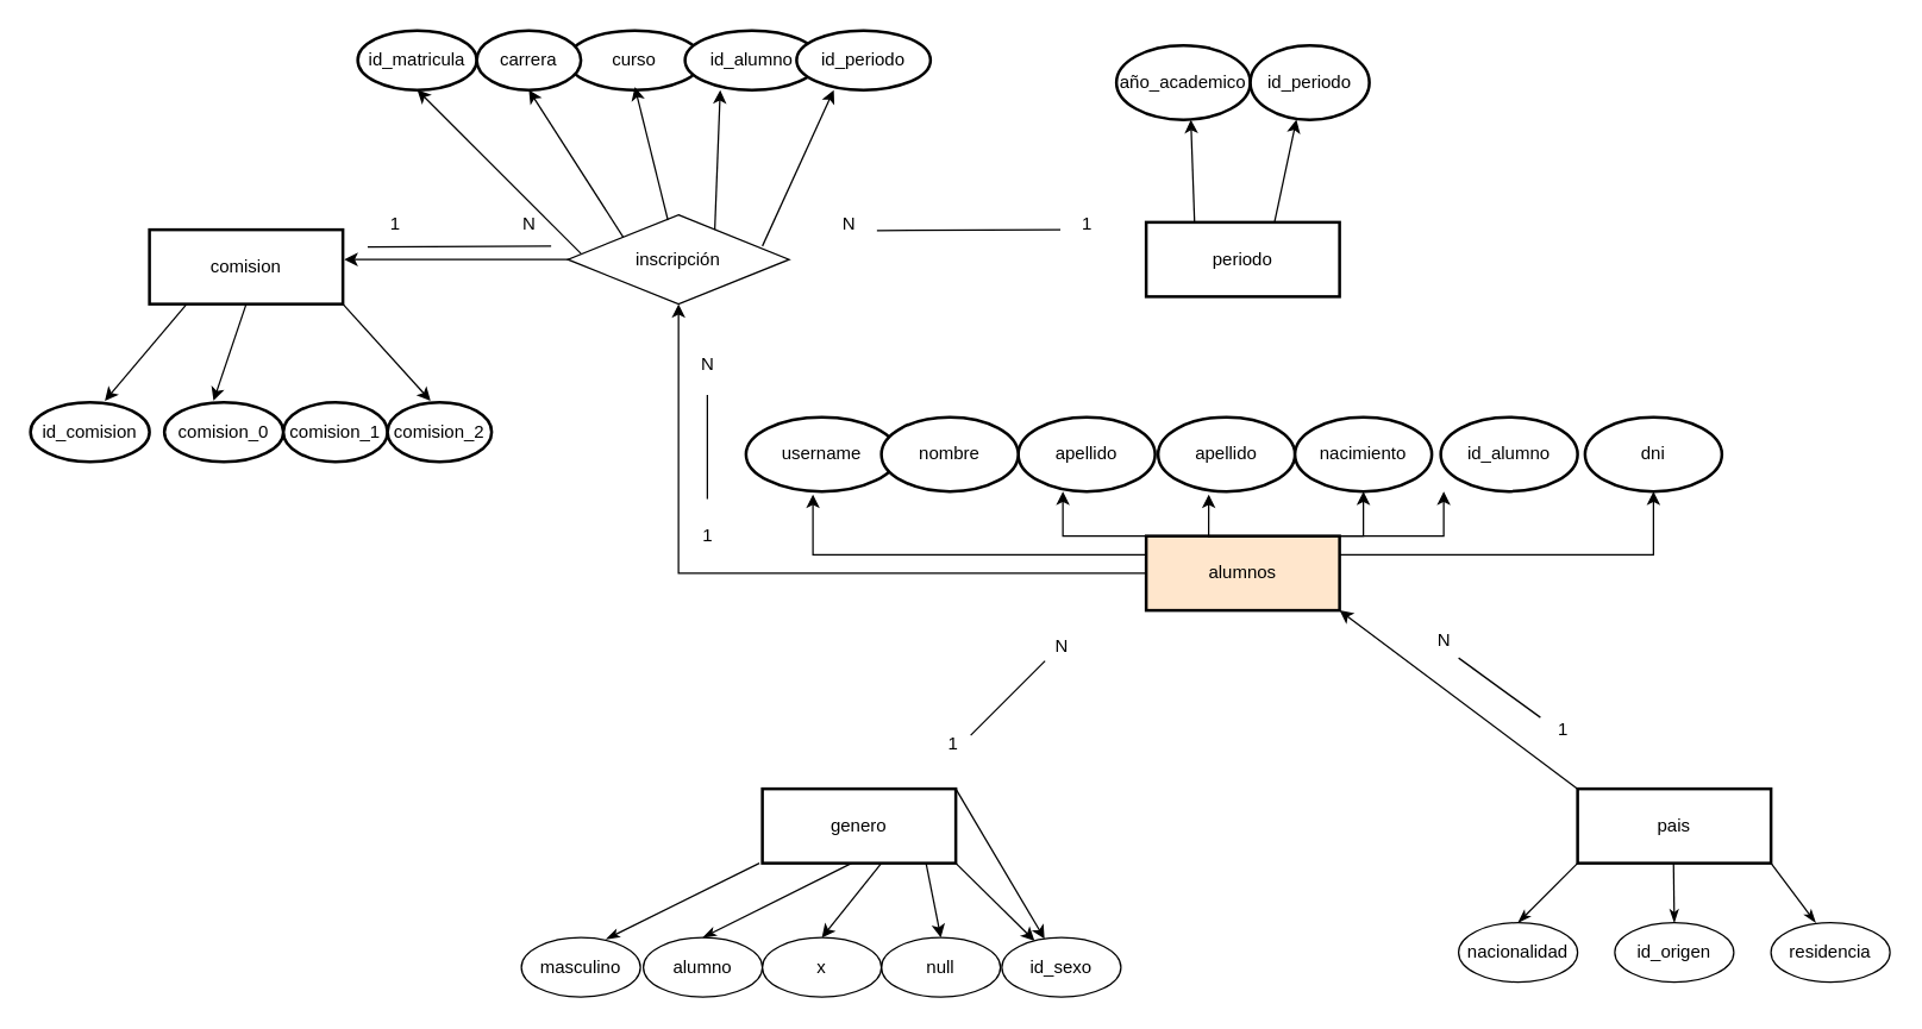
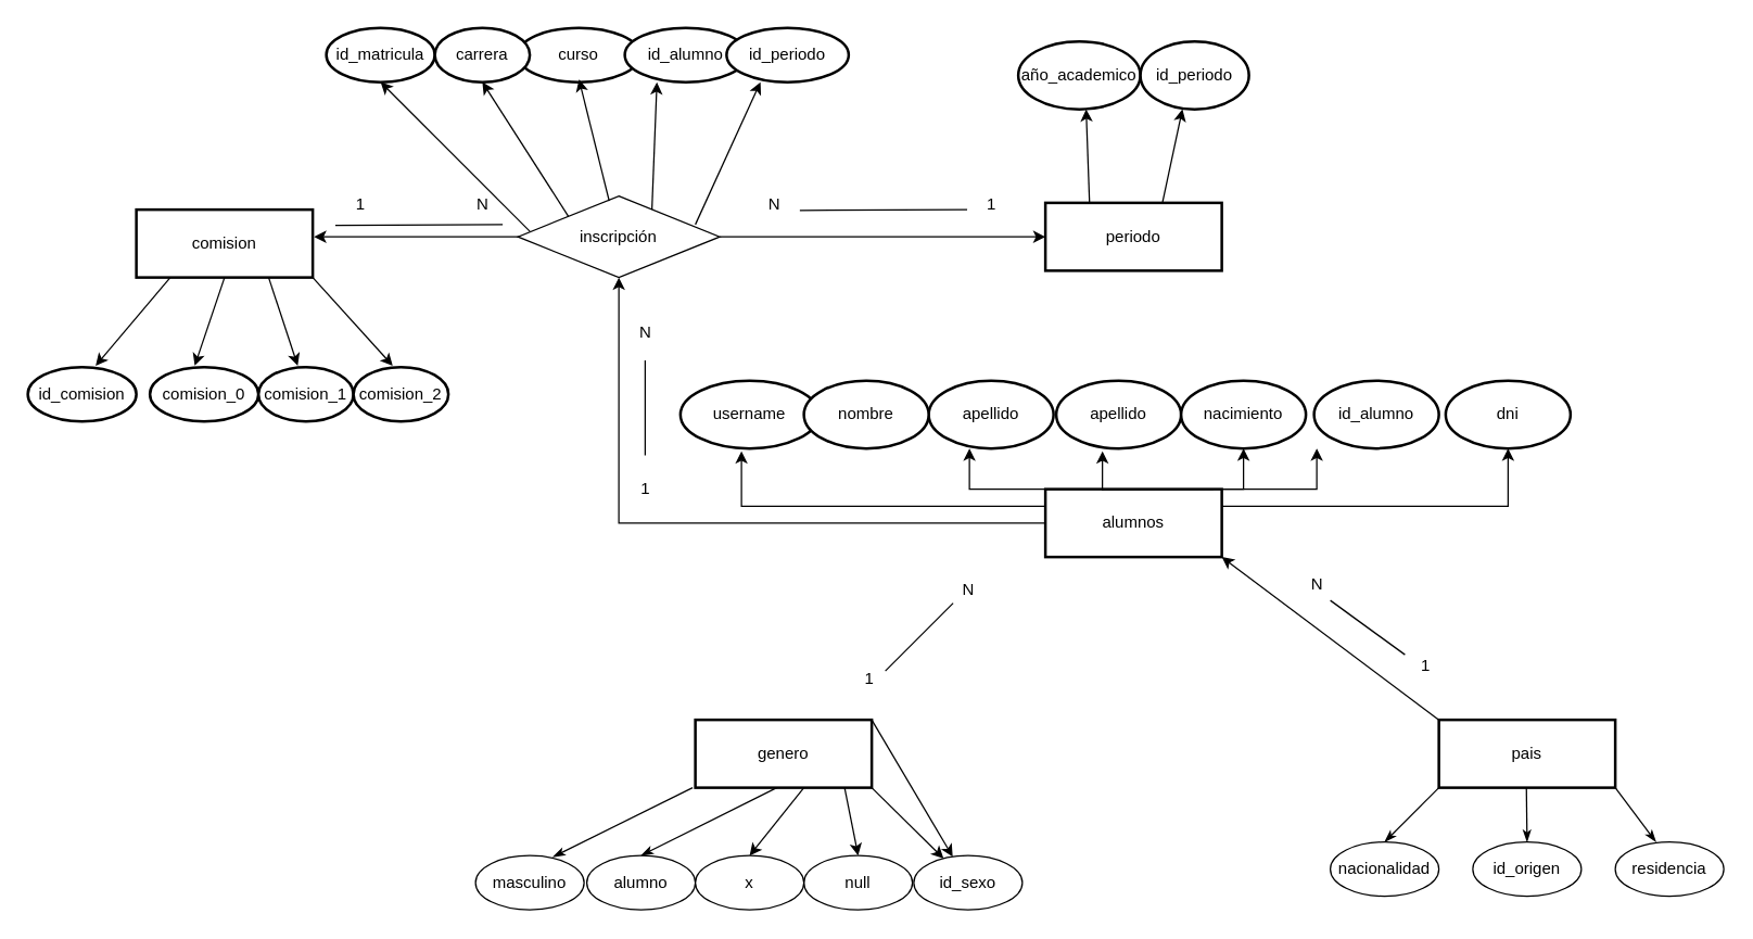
  <mxCell id="0" />
  <mxCell id="1" parent="0" />
  <mxCell id="2" style="edgeStyle=orthogonalEdgeStyle;rounded=0;orthogonalLoop=1;jettySize=auto;html=1;exitX=0.25;exitY=0;exitDx=0;exitDy=0;" parent="1" source="8" edge="1"><mxGeometry relative="1" as="geometry"><mxPoint x="714" y="330" as="targetPoint" /><Array as="points"><mxPoint x="714" y="360" /></Array></mxGeometry></mxCell>
  <mxCell id="3" style="edgeStyle=orthogonalEdgeStyle;rounded=0;orthogonalLoop=1;jettySize=auto;html=1;exitX=1;exitY=0;exitDx=0;exitDy=0;" parent="1" source="8" edge="1"><mxGeometry relative="1" as="geometry"><mxPoint x="970" y="330" as="targetPoint" /><Array as="points"><mxPoint x="970" y="360" /></Array></mxGeometry></mxCell>
  <mxCell id="4" style="edgeStyle=orthogonalEdgeStyle;rounded=0;orthogonalLoop=1;jettySize=auto;html=1;entryX=0.5;entryY=1;entryDx=0;entryDy=0;" parent="1" source="8" target="42" edge="1"><mxGeometry relative="1" as="geometry"><mxPoint x="447" y="204" as="targetPoint" /></mxGeometry></mxCell>
  <mxCell id="5" style="edgeStyle=orthogonalEdgeStyle;rounded=0;orthogonalLoop=1;jettySize=auto;html=1;exitX=1;exitY=0;exitDx=0;exitDy=0;entryX=0.5;entryY=1;entryDx=0;entryDy=0;" parent="1" source="8" target="59" edge="1"><mxGeometry relative="1" as="geometry" /></mxCell>
  <mxCell id="6" style="edgeStyle=orthogonalEdgeStyle;rounded=0;orthogonalLoop=1;jettySize=auto;html=1;exitX=1;exitY=0.25;exitDx=0;exitDy=0;entryX=0.5;entryY=1;entryDx=0;entryDy=0;" edge="1" parent="1" source="8" target="14"><mxGeometry relative="1" as="geometry" /></mxCell>
  <mxCell id="7" style="edgeStyle=orthogonalEdgeStyle;rounded=0;orthogonalLoop=1;jettySize=auto;html=1;exitX=0;exitY=0.25;exitDx=0;exitDy=0;entryX=0.441;entryY=1.04;entryDx=0;entryDy=0;entryPerimeter=0;" edge="1" parent="1" source="8" target="9"><mxGeometry relative="1" as="geometry" /></mxCell>
- <mxCell id="8" value="alumnos" style="rounded=0;whiteSpace=wrap;html=1;strokeWidth=2;fillColor=#ffe6cc;" parent="1" vertex="1"><mxGeometry x="770" y="360" width="130" height="50" as="geometry" /></mxCell>
+ <mxCell id="8" value="alumnos" style="rounded=0;whiteSpace=wrap;html=1;strokeWidth=2;" parent="1" vertex="1"><mxGeometry x="770" y="360" width="130" height="50" as="geometry" /></mxCell>
  <mxCell id="9" value="username" style="ellipse;whiteSpace=wrap;html=1;strokeWidth=2;" parent="1" vertex="1"><mxGeometry x="501" y="280" width="102" height="50" as="geometry" /></mxCell>
  <mxCell id="10" value="apellido" style="ellipse;whiteSpace=wrap;html=1;strokeWidth=2;" parent="1" vertex="1"><mxGeometry x="684" y="280" width="92" height="50" as="geometry" /></mxCell>
  <mxCell id="11" style="edgeStyle=orthogonalEdgeStyle;rounded=0;orthogonalLoop=1;jettySize=auto;html=1;entryX=0.37;entryY=1.04;entryDx=0;entryDy=0;entryPerimeter=0;" parent="1" target="12" edge="1"><mxGeometry relative="1" as="geometry"><mxPoint x="894" y="360" as="sourcePoint" /></mxGeometry></mxCell>
  <mxCell id="12" value="apellido" style="ellipse;whiteSpace=wrap;html=1;strokeWidth=2;" parent="1" vertex="1"><mxGeometry x="778" y="280" width="92" height="50" as="geometry" /></mxCell>
  <mxCell id="13" value="id_alumno" style="ellipse;whiteSpace=wrap;html=1;strokeWidth=2;" parent="1" vertex="1"><mxGeometry x="968" y="280" width="92" height="50" as="geometry" /></mxCell>
  <mxCell id="14" value="dni" style="ellipse;whiteSpace=wrap;html=1;strokeWidth=2;" parent="1" vertex="1"><mxGeometry x="1065" y="280" width="92" height="50" as="geometry" /></mxCell>
  <mxCell id="15" value="pais" style="rounded=0;whiteSpace=wrap;html=1;strokeWidth=2;" parent="1" vertex="1"><mxGeometry x="1060" y="530" width="130" height="50" as="geometry" /></mxCell>
  <mxCell id="16" value="genero" style="rounded=0;whiteSpace=wrap;html=1;strokeWidth=2;" parent="1" vertex="1"><mxGeometry x="512" y="530" width="130" height="50" as="geometry" /></mxCell>
  <mxCell id="17" value="" style="endArrow=none;html=1;rounded=0;startArrow=classicThin;startFill=1;exitX=0.713;exitY=0.025;exitDx=0;exitDy=0;exitPerimeter=0;" parent="1" edge="1" source="18"><mxGeometry width="50" height="50" relative="1" as="geometry"><mxPoint x="460" y="620" as="sourcePoint" /><mxPoint x="510" y="580" as="targetPoint" /></mxGeometry></mxCell>
  <mxCell id="18" value="masculino" style="ellipse;whiteSpace=wrap;html=1;" parent="1" vertex="1"><mxGeometry x="350" y="630" width="80" height="40" as="geometry" /></mxCell>
  <mxCell id="19" value="alumno" style="ellipse;whiteSpace=wrap;html=1;" parent="1" vertex="1"><mxGeometry x="432" y="630" width="80" height="40" as="geometry" /></mxCell>
  <mxCell id="20" value="" style="endArrow=none;html=1;rounded=0;startArrow=classicThin;startFill=1;exitX=0.5;exitY=0;exitDx=0;exitDy=0;" parent="1" edge="1" source="19"><mxGeometry width="50" height="50" relative="1" as="geometry"><mxPoint x="572" y="630" as="sourcePoint" /><mxPoint x="572" y="580" as="targetPoint" /></mxGeometry></mxCell>
  <mxCell id="21" value="null" style="ellipse;whiteSpace=wrap;html=1;" parent="1" vertex="1"><mxGeometry x="592" y="630" width="80" height="40" as="geometry" /></mxCell>
  <mxCell id="22" value="" style="endArrow=none;html=1;rounded=0;startArrow=classicThin;startFill=1;" parent="1" edge="1"><mxGeometry width="50" height="50" relative="1" as="geometry"><mxPoint x="1125" y="620" as="sourcePoint" /><mxPoint x="1124.5" y="580" as="targetPoint" /></mxGeometry></mxCell>
  <mxCell id="23" value="id_origen" style="ellipse;whiteSpace=wrap;html=1;" parent="1" vertex="1"><mxGeometry x="1085" y="620" width="80" height="40" as="geometry" /></mxCell>
  <mxCell id="24" value="" style="endArrow=none;html=1;rounded=0;startArrow=classicThin;startFill=1;" parent="1" edge="1"><mxGeometry width="50" height="50" relative="1" as="geometry"><mxPoint x="1020" y="620" as="sourcePoint" /><mxPoint x="1060" y="580" as="targetPoint" /></mxGeometry></mxCell>
  <mxCell id="25" value="nacionalidad" style="ellipse;whiteSpace=wrap;html=1;" parent="1" vertex="1"><mxGeometry x="980" y="620" width="80" height="40" as="geometry" /></mxCell>
  <mxCell id="26" value="" style="endArrow=none;html=1;rounded=0;startArrow=classicThin;startFill=1;" parent="1" edge="1"><mxGeometry width="50" height="50" relative="1" as="geometry"><mxPoint x="1220" y="620" as="sourcePoint" /><mxPoint x="1190" y="580" as="targetPoint" /></mxGeometry></mxCell>
  <mxCell id="27" value="residencia" style="ellipse;whiteSpace=wrap;html=1;" parent="1" vertex="1"><mxGeometry x="1190" y="620" width="80" height="40" as="geometry" /></mxCell>
  <mxCell id="28" value="" style="endArrow=classic;html=1;rounded=0;exitX=1;exitY=0;exitDx=0;exitDy=0;" parent="1" source="16" target="74" edge="1"><mxGeometry width="50" height="50" relative="1" as="geometry"><mxPoint x="670" y="530" as="sourcePoint" /><mxPoint x="720" y="480" as="targetPoint" /></mxGeometry></mxCell>
  <mxCell id="29" value="" style="endArrow=classic;html=1;rounded=0;entryX=1;entryY=1;entryDx=0;entryDy=0;" parent="1" target="8" edge="1"><mxGeometry width="50" height="50" relative="1" as="geometry"><mxPoint x="1060" y="530" as="sourcePoint" /><mxPoint x="1160" y="410" as="targetPoint" /></mxGeometry></mxCell>
  <mxCell id="30" value="" style="endArrow=none;html=1;rounded=0;" parent="1" edge="1"><mxGeometry width="50" height="50" relative="1" as="geometry"><mxPoint x="652" y="494" as="sourcePoint" /><mxPoint x="702" y="444" as="targetPoint" /></mxGeometry></mxCell>
  <mxCell id="31" value="" style="endArrow=none;html=1;rounded=0;" parent="1" edge="1"><mxGeometry width="50" height="50" relative="1" as="geometry"><mxPoint x="980" y="442" as="sourcePoint" /><mxPoint x="1035" y="482" as="targetPoint" /></mxGeometry></mxCell>
  <mxCell id="32" value="1" style="text;html=1;align=center;verticalAlign=middle;resizable=0;points=[];autosize=1;strokeColor=none;fillColor=none;" parent="1" vertex="1"><mxGeometry x="625" y="485" width="30" height="30" as="geometry" /></mxCell>
  <mxCell id="33" value="N" style="text;html=1;align=center;verticalAlign=middle;resizable=0;points=[];autosize=1;strokeColor=none;fillColor=none;" parent="1" vertex="1"><mxGeometry x="698" y="419" width="30" height="30" as="geometry" /></mxCell>
  <mxCell id="34" value="1" style="text;html=1;align=center;verticalAlign=middle;resizable=0;points=[];autosize=1;strokeColor=none;fillColor=none;" parent="1" vertex="1"><mxGeometry x="1035" y="475" width="30" height="30" as="geometry" /></mxCell>
  <mxCell id="35" value="N" style="text;html=1;align=center;verticalAlign=middle;resizable=0;points=[];autosize=1;strokeColor=none;fillColor=none;" parent="1" vertex="1"><mxGeometry x="955" y="415" width="30" height="30" as="geometry" /></mxCell>
  <mxCell id="36" style="edgeStyle=orthogonalEdgeStyle;rounded=0;orthogonalLoop=1;jettySize=auto;html=1;exitX=0;exitY=0.5;exitDx=0;exitDy=0;fontSize=12;" parent="1" edge="1"><mxGeometry relative="1" as="geometry"><mxPoint x="383" y="174" as="sourcePoint" /><mxPoint x="231" y="174" as="targetPoint" /></mxGeometry></mxCell>
  <mxCell id="37" value="id_matricula" style="ellipse;whiteSpace=wrap;html=1;strokeWidth=2;" parent="1" vertex="1"><mxGeometry x="240" y="20" width="80" height="40" as="geometry" /></mxCell>
  <mxCell id="38" value="curso" style="ellipse;whiteSpace=wrap;html=1;strokeWidth=2;" parent="1" vertex="1"><mxGeometry x="381.25" y="20" width="90" height="40" as="geometry" /></mxCell>
  <mxCell id="39" value="comision" style="rounded=0;whiteSpace=wrap;html=1;strokeWidth=2;fontSize=12;" parent="1" vertex="1"><mxGeometry x="100" y="154" width="130" height="50" as="geometry" /></mxCell>
  <mxCell id="40" value="carrera" style="ellipse;whiteSpace=wrap;html=1;strokeWidth=2;" parent="1" vertex="1"><mxGeometry x="320" y="20" width="70" height="40" as="geometry" /></mxCell>
+ <mxCell id="41" style="edgeStyle=orthogonalEdgeStyle;rounded=0;orthogonalLoop=1;jettySize=auto;html=1;exitX=1;exitY=0.5;exitDx=0;exitDy=0;entryX=0;entryY=0.5;entryDx=0;entryDy=0;" parent="1" source="42" target="62" edge="1"><mxGeometry relative="1" as="geometry" /></mxCell>
  <mxCell id="42" value="inscripción" style="rhombus;whiteSpace=wrap;html=1;" parent="1" vertex="1"><mxGeometry x="381.25" y="144" width="148.75" height="60" as="geometry" /></mxCell>
  <mxCell id="43" value="" style="endArrow=classic;html=1;rounded=0;fontSize=12;entryX=0.5;entryY=1;entryDx=0;entryDy=0;exitX=0;exitY=0;exitDx=0;exitDy=0;" parent="1" source="42" target="40" edge="1"><mxGeometry width="50" height="50" relative="1" as="geometry"><mxPoint x="380.63" y="180" as="sourcePoint" /><mxPoint x="430.63" y="130" as="targetPoint" /></mxGeometry></mxCell>
  <mxCell id="44" value="" style="endArrow=classic;html=1;rounded=0;fontSize=12;entryX=0.5;entryY=1;entryDx=0;entryDy=0;" parent="1" target="37" edge="1"><mxGeometry width="50" height="50" relative="1" as="geometry"><mxPoint x="390" y="170" as="sourcePoint" /><mxPoint x="310" y="124" as="targetPoint" /></mxGeometry></mxCell>
  <mxCell id="45" value="" style="endArrow=classic;html=1;rounded=0;fontSize=12;entryX=0.625;entryY=-0.025;entryDx=0;entryDy=0;entryPerimeter=0;" parent="1" target="46" edge="1"><mxGeometry width="50" height="50" relative="1" as="geometry"><mxPoint x="125" y="204" as="sourcePoint" /><mxPoint x="120" y="270" as="targetPoint" /></mxGeometry></mxCell>
  <mxCell id="46" value="id_comision" style="ellipse;whiteSpace=wrap;html=1;strokeWidth=2;" parent="1" vertex="1"><mxGeometry x="20" y="270" width="80" height="40" as="geometry" /></mxCell>
  <mxCell id="47" value="" style="endArrow=classic;html=1;rounded=0;fontSize=12;entryX=0.413;entryY=-0.025;entryDx=0;entryDy=0;entryPerimeter=0;exitX=0.5;exitY=1;exitDx=0;exitDy=0;" parent="1" source="39" target="48" edge="1"><mxGeometry width="50" height="50" relative="1" as="geometry"><mxPoint x="187.5" y="204" as="sourcePoint" /><mxPoint x="192.5" y="274" as="targetPoint" /></mxGeometry></mxCell>
  <mxCell id="48" value="comision_0" style="ellipse;whiteSpace=wrap;html=1;strokeWidth=2;" parent="1" vertex="1"><mxGeometry x="110" y="270" width="80" height="40" as="geometry" /></mxCell>
+ <mxCell id="49" value="" style="endArrow=classic;html=1;rounded=0;fontSize=12;entryX=0.413;entryY=-0.025;entryDx=0;entryDy=0;entryPerimeter=0;exitX=0.75;exitY=1;exitDx=0;exitDy=0;" parent="1" source="39" target="50" edge="1"><mxGeometry width="50" height="50" relative="1" as="geometry"><mxPoint x="230" y="210" as="sourcePoint" /><mxPoint x="202.5" y="284" as="targetPoint" /></mxGeometry></mxCell>
  <mxCell id="50" value="comision_1&lt;br&gt;" style="ellipse;whiteSpace=wrap;html=1;strokeWidth=2;" parent="1" vertex="1"><mxGeometry x="190" y="270" width="70" height="40" as="geometry" /></mxCell>
  <mxCell id="51" value="" style="endArrow=classic;html=1;rounded=0;fontSize=12;entryX=0.413;entryY=-0.025;entryDx=0;entryDy=0;entryPerimeter=0;exitX=1;exitY=1;exitDx=0;exitDy=0;" parent="1" source="39" target="52" edge="1"><mxGeometry width="50" height="50" relative="1" as="geometry"><mxPoint x="207.5" y="224" as="sourcePoint" /><mxPoint x="212.5" y="294" as="targetPoint" /></mxGeometry></mxCell>
  <mxCell id="52" value="comision_2" style="ellipse;whiteSpace=wrap;html=1;strokeWidth=2;" parent="1" vertex="1"><mxGeometry x="260" y="270" width="70" height="40" as="geometry" /></mxCell>
  <mxCell id="53" value="" style="endArrow=none;html=1;rounded=0;" parent="1" edge="1"><mxGeometry width="50" height="50" relative="1" as="geometry"><mxPoint x="475" y="335" as="sourcePoint" /><mxPoint x="475" y="265" as="targetPoint" /></mxGeometry></mxCell>
  <mxCell id="54" value="N" style="text;html=1;align=center;verticalAlign=middle;resizable=0;points=[];autosize=1;strokeColor=none;fillColor=none;" parent="1" vertex="1"><mxGeometry x="460" y="230" width="30" height="30" as="geometry" /></mxCell>
  <mxCell id="55" value="1" style="text;html=1;align=center;verticalAlign=middle;resizable=0;points=[];autosize=1;strokeColor=none;fillColor=none;" parent="1" vertex="1"><mxGeometry x="460" y="345" width="30" height="30" as="geometry" /></mxCell>
  <mxCell id="56" value="" style="endArrow=none;html=1;rounded=0;fontSize=12;exitX=-0.111;exitY=1.017;exitDx=0;exitDy=0;exitPerimeter=0;" parent="1" source="57" edge="1"><mxGeometry width="50" height="50" relative="1" as="geometry"><mxPoint x="260" y="164.58" as="sourcePoint" /><mxPoint x="370" y="165" as="targetPoint" /></mxGeometry></mxCell>
  <mxCell id="57" value="1" style="text;html=1;align=center;verticalAlign=middle;resizable=0;points=[];autosize=1;strokeColor=none;fillColor=none;fontSize=12;" parent="1" vertex="1"><mxGeometry x="250" y="135" width="30" height="30" as="geometry" /></mxCell>
  <mxCell id="58" value="N" style="text;html=1;align=center;verticalAlign=middle;resizable=0;points=[];autosize=1;strokeColor=none;fillColor=none;fontSize=12;" parent="1" vertex="1"><mxGeometry x="340" y="135" width="30" height="30" as="geometry" /></mxCell>
  <mxCell id="59" value="nacimiento" style="ellipse;whiteSpace=wrap;html=1;strokeWidth=2;" parent="1" vertex="1"><mxGeometry x="870" y="280" width="92" height="50" as="geometry" /></mxCell>
  <mxCell id="60" value="" style="endArrow=classic;html=1;rounded=0;entryX=0.263;entryY=1.004;entryDx=0;entryDy=0;entryPerimeter=0;" parent="1" target="61" edge="1"><mxGeometry width="50" height="50" relative="1" as="geometry"><mxPoint x="480" y="154" as="sourcePoint" /><mxPoint x="530" y="50" as="targetPoint" /></mxGeometry></mxCell>
  <mxCell id="61" value="id_alumno" style="ellipse;whiteSpace=wrap;html=1;strokeWidth=2;" parent="1" vertex="1"><mxGeometry x="460" y="20" width="90" height="40" as="geometry" /></mxCell>
  <mxCell id="62" value="periodo" style="rounded=0;whiteSpace=wrap;html=1;strokeWidth=2;" parent="1" vertex="1"><mxGeometry x="770" y="149" width="130" height="50" as="geometry" /></mxCell>
  <mxCell id="63" value="" style="endArrow=classic;html=1;rounded=0;entryX=0.5;entryY=1;entryDx=0;entryDy=0;exitX=0.25;exitY=0;exitDx=0;exitDy=0;" parent="1" source="62" edge="1"><mxGeometry width="50" height="50" relative="1" as="geometry"><mxPoint x="820" y="149" as="sourcePoint" /><mxPoint x="800" y="80" as="targetPoint" /></mxGeometry></mxCell>
  <mxCell id="64" value="" style="endArrow=classic;html=1;rounded=0;entryX=0.5;entryY=1;entryDx=0;entryDy=0;exitX=0.25;exitY=0;exitDx=0;exitDy=0;" parent="1" edge="1"><mxGeometry width="50" height="50" relative="1" as="geometry"><mxPoint x="856.25" y="149" as="sourcePoint" /><mxPoint x="871" y="80" as="targetPoint" /></mxGeometry></mxCell>
  <mxCell id="65" style="edgeStyle=orthogonalEdgeStyle;rounded=0;orthogonalLoop=1;jettySize=auto;html=1;exitX=0.5;exitY=1;exitDx=0;exitDy=0;" parent="1" source="61" target="61" edge="1"><mxGeometry relative="1" as="geometry" /></mxCell>
  <mxCell id="66" value="" style="endArrow=classic;html=1;rounded=0;entryX=0.5;entryY=1;entryDx=0;entryDy=0;exitX=0.452;exitY=0.093;exitDx=0;exitDy=0;exitPerimeter=0;" parent="1" edge="1"><mxGeometry width="50" height="50" relative="1" as="geometry"><mxPoint x="448.485" y="147.58" as="sourcePoint" /><mxPoint x="426.25" y="58" as="targetPoint" /></mxGeometry></mxCell>
  <mxCell id="67" value="" style="endArrow=classic;html=1;rounded=0;" parent="1" edge="1"><mxGeometry width="50" height="50" relative="1" as="geometry"><mxPoint x="512" y="165" as="sourcePoint" /><mxPoint x="560" y="60" as="targetPoint" /></mxGeometry></mxCell>
  <mxCell id="68" value="id_periodo" style="ellipse;whiteSpace=wrap;html=1;strokeWidth=2;" parent="1" vertex="1"><mxGeometry x="535" y="20" width="90" height="40" as="geometry" /></mxCell>
  <mxCell id="69" value="" style="endArrow=none;html=1;rounded=0;fontSize=12;exitX=-0.111;exitY=1.017;exitDx=0;exitDy=0;exitPerimeter=0;" parent="1" edge="1"><mxGeometry width="50" height="50" relative="1" as="geometry"><mxPoint x="589" y="154.51" as="sourcePoint" /><mxPoint x="712.33" y="154" as="targetPoint" /></mxGeometry></mxCell>
  <mxCell id="70" value="1" style="text;html=1;align=center;verticalAlign=middle;resizable=0;points=[];autosize=1;strokeColor=none;fillColor=none;" parent="1" vertex="1"><mxGeometry x="715" y="135" width="30" height="30" as="geometry" /></mxCell>
  <mxCell id="71" value="N" style="text;html=1;align=center;verticalAlign=middle;resizable=0;points=[];autosize=1;strokeColor=none;fillColor=none;" parent="1" vertex="1"><mxGeometry x="555" y="135" width="30" height="30" as="geometry" /></mxCell>
  <mxCell id="72" value="x" style="ellipse;whiteSpace=wrap;html=1;" vertex="1" parent="1"><mxGeometry x="512" y="630" width="80" height="40" as="geometry" /></mxCell>
  <mxCell id="73" value="" style="endArrow=classic;html=1;rounded=0;entryX=0.5;entryY=0;entryDx=0;entryDy=0;" edge="1" parent="1" target="72"><mxGeometry width="50" height="50" relative="1" as="geometry"><mxPoint x="592" y="580" as="sourcePoint" /><mxPoint x="642" y="530" as="targetPoint" /></mxGeometry></mxCell>
  <mxCell id="74" value="id_sexo" style="ellipse;whiteSpace=wrap;html=1;" vertex="1" parent="1"><mxGeometry x="673" y="630" width="80" height="40" as="geometry" /></mxCell>
  <mxCell id="75" value="" style="endArrow=classic;html=1;rounded=0;entryX=0.5;entryY=0;entryDx=0;entryDy=0;" edge="1" parent="1" target="21"><mxGeometry width="50" height="50" relative="1" as="geometry"><mxPoint x="622" y="580" as="sourcePoint" /><mxPoint x="617" y="630" as="targetPoint" /></mxGeometry></mxCell>
  <mxCell id="76" value="" style="endArrow=classic;html=1;rounded=0;" edge="1" parent="1" target="74"><mxGeometry width="50" height="50" relative="1" as="geometry"><mxPoint x="642" y="580" as="sourcePoint" /><mxPoint x="630" y="630" as="targetPoint" /></mxGeometry></mxCell>
  <mxCell id="77" value="año_academico" style="ellipse;whiteSpace=wrap;html=1;strokeWidth=2;" vertex="1" parent="1"><mxGeometry x="750" y="30" width="90" height="50" as="geometry" /></mxCell>
  <mxCell id="78" value="id_periodo" style="ellipse;whiteSpace=wrap;html=1;strokeWidth=2;" vertex="1" parent="1"><mxGeometry x="840" y="30" width="80" height="50" as="geometry" /></mxCell>
  <mxCell id="79" value="nombre" style="ellipse;whiteSpace=wrap;html=1;strokeWidth=2;" vertex="1" parent="1"><mxGeometry x="592" y="280" width="92" height="50" as="geometry" /></mxCell>
